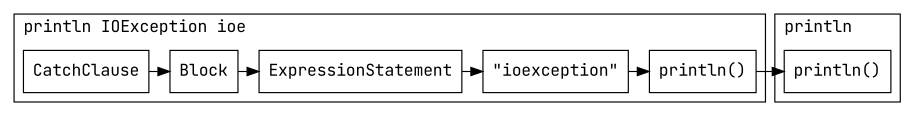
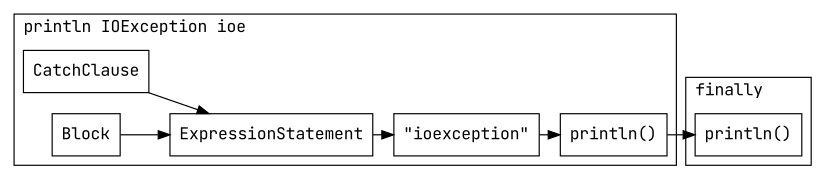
  digraph {
    compound=true
    fontname="JetBrains Mono"
    rankdir=LR
    node [fillcolor=white fontname="JetBrains Mono" shape=rect style=filled]
    edge [fontname="JetBrains Mono"]
    n1 [label=CatchClause]
    n2 [label=Block]
    n3 [label=ExpressionStatement]
    n4 [label="println()"]
    n5 [label="\"ioexception\""]
    n6 [label="println()"]
    subgraph cluster_1 {
      label=resource
      labeljust=l
      pencolor=black
      ranksep=0.5
    }
    subgraph cluster_2 {
      label=body
      labeljust=l
      pencolor=black
      ranksep=0.5
    }
    subgraph cluster_3 {
      label="println IOException ioe"
      labeljust=l
      pencolor=black
      ranksep=0.5
      n1
      n2
      n3
      n4
      n5
    }
    subgraph cluster_4 {
-     label=println
+     label=finally
      labeljust=l
      pencolor=black
      ranksep=0.5
      n6
    }
-   n1 -> n2
+   n1 -> n3
    n2 -> n3
    n3 -> n5
    n4 -> n6
    n5 -> n4
  }
